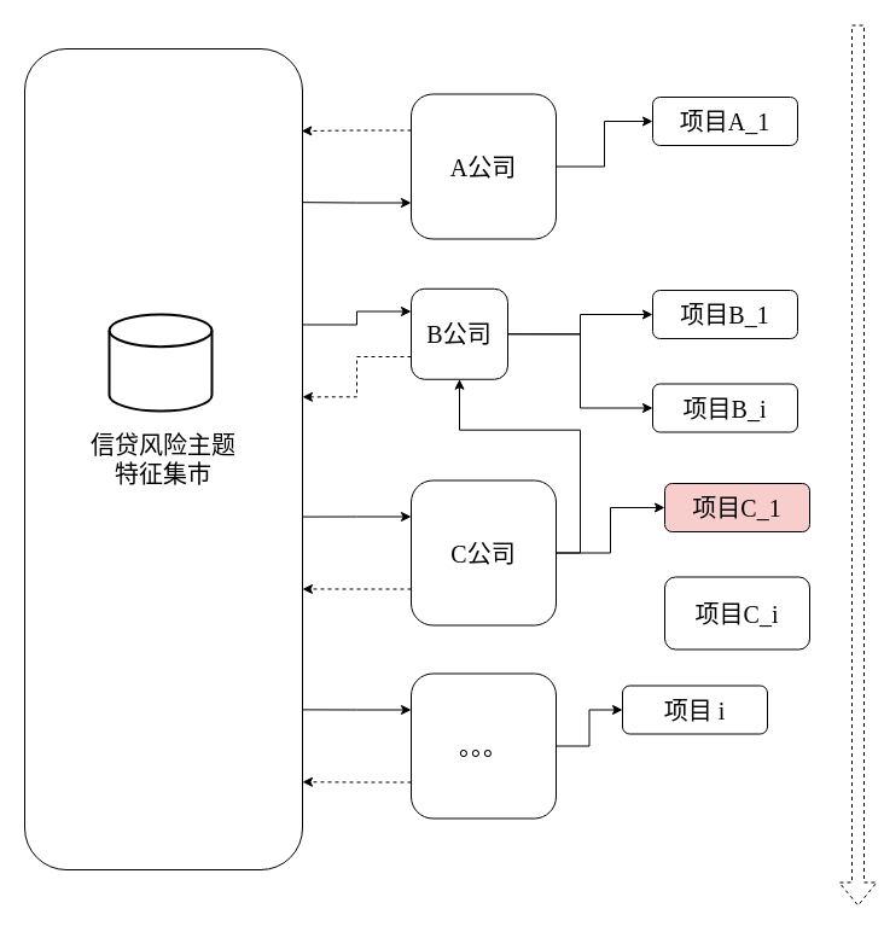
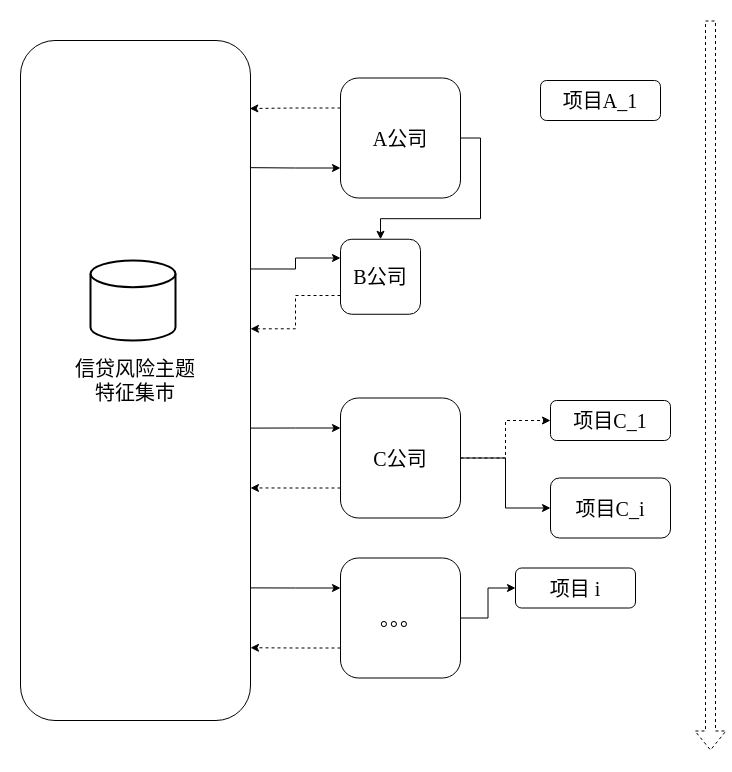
  <mxCell id="0" />
  <mxCell id="1" parent="0" />
  <mxCell id="2" value="信贷风险主题&lt;br&gt;特征集市" style="rounded=1;whiteSpace=wrap;html=1;fontFamily=Comic Sans MS;fontSize=20;align=center;horizontal=1;verticalAlign=middle;" vertex="1" parent="1"><mxGeometry x="20" y="40" width="230" height="680" as="geometry" /></mxCell>
  <mxCell id="3" value="" style="strokeWidth=2;html=1;shape=mxgraph.flowchart.database;whiteSpace=wrap;" vertex="1" parent="1"><mxGeometry x="90" y="260" width="85" height="80" as="geometry" /></mxCell>
- <mxCell id="4" style="edgeStyle=orthogonalEdgeStyle;rounded=0;orthogonalLoop=1;jettySize=auto;html=1;exitX=1;exitY=0.5;exitDx=0;exitDy=0;entryX=0;entryY=0.5;entryDx=0;entryDy=0;" edge="1" parent="1" source="7" target="22"><mxGeometry relative="1" as="geometry" /></mxCell>
+ <mxCell id="4" style="edgeStyle=orthogonalEdgeStyle;rounded=0;orthogonalLoop=1;jettySize=auto;html=1;exitX=1;exitY=0.5;exitDx=0;exitDy=0;" edge="1" parent="1" source="7" target="12"><mxGeometry relative="1" as="geometry" /></mxCell>
  <mxCell id="5" style="edgeStyle=orthogonalEdgeStyle;rounded=0;orthogonalLoop=1;jettySize=auto;html=1;exitX=0;exitY=0.25;exitDx=0;exitDy=0;entryX=0.997;entryY=0.1;entryDx=0;entryDy=0;entryPerimeter=0;dashed=1;" edge="1" parent="1" source="7" target="2"><mxGeometry relative="1" as="geometry" /></mxCell>
  <mxCell id="6" style="edgeStyle=orthogonalEdgeStyle;rounded=0;orthogonalLoop=1;jettySize=auto;html=1;exitX=0;exitY=0.75;exitDx=0;exitDy=0;entryX=0.999;entryY=0.187;entryDx=0;entryDy=0;entryPerimeter=0;endArrow=none;endFill=0;startArrow=classic;startFill=1;" edge="1" parent="1" source="7" target="2"><mxGeometry relative="1" as="geometry" /></mxCell>
  <mxCell id="7" value="A公司" style="rounded=1;whiteSpace=wrap;html=1;fontFamily=Comic Sans MS;fontSize=20;" vertex="1" parent="1"><mxGeometry x="340" y="77.5" width="120" height="120" as="geometry" /></mxCell>
- <mxCell id="8" style="edgeStyle=orthogonalEdgeStyle;rounded=0;orthogonalLoop=1;jettySize=auto;html=1;exitX=1;exitY=0.5;exitDx=0;exitDy=0;entryX=0;entryY=0.5;entryDx=0;entryDy=0;" edge="1" parent="1" source="12" target="26"><mxGeometry relative="1" as="geometry" /></mxCell>
- <mxCell id="9" style="edgeStyle=orthogonalEdgeStyle;rounded=0;orthogonalLoop=1;jettySize=auto;html=1;exitX=1;exitY=0.5;exitDx=0;exitDy=0;entryX=0;entryY=0.5;entryDx=0;entryDy=0;" edge="1" parent="1" source="12" target="27"><mxGeometry relative="1" as="geometry" /></mxCell>
  <mxCell id="10" style="edgeStyle=orthogonalEdgeStyle;rounded=0;orthogonalLoop=1;jettySize=auto;html=1;exitX=0;exitY=0.25;exitDx=0;exitDy=0;entryX=1;entryY=0.336;entryDx=0;entryDy=0;entryPerimeter=0;startArrow=classic;startFill=1;endArrow=none;endFill=0;" edge="1" parent="1" source="12" target="2"><mxGeometry relative="1" as="geometry" /></mxCell>
  <mxCell id="11" style="edgeStyle=orthogonalEdgeStyle;rounded=0;orthogonalLoop=1;jettySize=auto;html=1;exitX=0;exitY=0.75;exitDx=0;exitDy=0;entryX=1;entryY=0.424;entryDx=0;entryDy=0;entryPerimeter=0;dashed=1;" edge="1" parent="1" source="12" target="2"><mxGeometry relative="1" as="geometry" /></mxCell>
  <mxCell id="12" value="B公司" style="rounded=1;whiteSpace=wrap;html=1;fontFamily=Comic Sans MS;fontSize=20;" vertex="1" parent="1"><mxGeometry x="340" y="238.75" width="80" height="75" as="geometry" /></mxCell>
- <mxCell id="13" style="edgeStyle=orthogonalEdgeStyle;rounded=0;orthogonalLoop=1;jettySize=auto;html=1;exitX=1;exitY=0.5;exitDx=0;exitDy=0;entryX=0;entryY=0.5;entryDx=0;entryDy=0;" edge="1" parent="1" source="17" target="23"><mxGeometry relative="1" as="geometry" /></mxCell>
- <mxCell id="14" style="edgeStyle=orthogonalEdgeStyle;rounded=0;orthogonalLoop=1;jettySize=auto;html=1;exitX=1;exitY=0.5;exitDx=0;exitDy=0;" edge="1" parent="1" source="17" target="12"><mxGeometry relative="1" as="geometry" /></mxCell>
+ <mxCell id="13" style="edgeStyle=orthogonalEdgeStyle;rounded=0;orthogonalLoop=1;jettySize=auto;html=1;exitX=1;exitY=0.5;exitDx=0;exitDy=0;entryX=0;entryY=0.5;entryDx=0;entryDy=0;dashed=1;" edge="1" parent="1" source="17" target="23"><mxGeometry relative="1" as="geometry" /></mxCell>
+ <mxCell id="14" style="edgeStyle=orthogonalEdgeStyle;rounded=0;orthogonalLoop=1;jettySize=auto;html=1;exitX=1;exitY=0.5;exitDx=0;exitDy=0;entryX=0;entryY=0.5;entryDx=0;entryDy=0;" edge="1" parent="1" source="17" target="24"><mxGeometry relative="1" as="geometry" /></mxCell>
  <mxCell id="15" style="edgeStyle=orthogonalEdgeStyle;rounded=0;orthogonalLoop=1;jettySize=auto;html=1;exitX=0;exitY=0.25;exitDx=0;exitDy=0;entryX=1;entryY=0.57;entryDx=0;entryDy=0;entryPerimeter=0;startArrow=classic;startFill=1;endArrow=none;endFill=0;" edge="1" parent="1" source="17" target="2"><mxGeometry relative="1" as="geometry" /></mxCell>
  <mxCell id="16" style="edgeStyle=orthogonalEdgeStyle;rounded=0;orthogonalLoop=1;jettySize=auto;html=1;exitX=0;exitY=0.75;exitDx=0;exitDy=0;entryX=1;entryY=0.658;entryDx=0;entryDy=0;entryPerimeter=0;dashed=1;" edge="1" parent="1" source="17" target="2"><mxGeometry relative="1" as="geometry" /></mxCell>
  <mxCell id="17" value="C公司" style="rounded=1;whiteSpace=wrap;html=1;fontFamily=Comic Sans MS;fontSize=20;" vertex="1" parent="1"><mxGeometry x="340" y="397.5" width="120" height="120" as="geometry" /></mxCell>
  <mxCell id="18" style="edgeStyle=orthogonalEdgeStyle;rounded=0;orthogonalLoop=1;jettySize=auto;html=1;exitX=1;exitY=0.5;exitDx=0;exitDy=0;entryX=0;entryY=0.5;entryDx=0;entryDy=0;" edge="1" parent="1" source="21" target="25"><mxGeometry relative="1" as="geometry" /></mxCell>
  <mxCell id="19" style="edgeStyle=orthogonalEdgeStyle;rounded=0;orthogonalLoop=1;jettySize=auto;html=1;exitX=0;exitY=0.25;exitDx=0;exitDy=0;entryX=1;entryY=0.805;entryDx=0;entryDy=0;entryPerimeter=0;startArrow=classic;startFill=1;endArrow=none;endFill=0;" edge="1" parent="1" source="21" target="2"><mxGeometry relative="1" as="geometry" /></mxCell>
  <mxCell id="20" style="edgeStyle=orthogonalEdgeStyle;rounded=0;orthogonalLoop=1;jettySize=auto;html=1;exitX=0;exitY=0.75;exitDx=0;exitDy=0;entryX=1;entryY=0.893;entryDx=0;entryDy=0;entryPerimeter=0;dashed=1;" edge="1" parent="1" source="21" target="2"><mxGeometry relative="1" as="geometry" /></mxCell>
  <mxCell id="21" value="。。。" style="rounded=1;whiteSpace=wrap;html=1;fontFamily=Comic Sans MS;fontSize=20;" vertex="1" parent="1"><mxGeometry x="340" y="557.5" width="120" height="120" as="geometry" /></mxCell>
  <mxCell id="22" value="项目A_1" style="rounded=1;whiteSpace=wrap;html=1;fontFamily=Comic Sans MS;fontSize=20;" vertex="1" parent="1"><mxGeometry x="540" y="80" width="120" height="40" as="geometry" /></mxCell>
- <mxCell id="23" value="项目C_1" style="rounded=1;whiteSpace=wrap;html=1;fontFamily=Comic Sans MS;fontSize=20;fillColor=#f8cecc;" vertex="1" parent="1"><mxGeometry x="550" y="400" width="120" height="40" as="geometry" /></mxCell>
+ <mxCell id="23" value="项目C_1" style="rounded=1;whiteSpace=wrap;html=1;fontFamily=Comic Sans MS;fontSize=20;" vertex="1" parent="1"><mxGeometry x="550" y="400" width="120" height="40" as="geometry" /></mxCell>
  <mxCell id="24" value="项目C_i" style="rounded=1;whiteSpace=wrap;html=1;fontFamily=Comic Sans MS;fontSize=20;" vertex="1" parent="1"><mxGeometry x="550" y="477.5" width="120" height="60" as="geometry" /></mxCell>
  <mxCell id="25" value="项目 i" style="rounded=1;whiteSpace=wrap;html=1;fontFamily=Comic Sans MS;fontSize=20;" vertex="1" parent="1"><mxGeometry x="515" y="567.5" width="120" height="40" as="geometry" /></mxCell>
- <mxCell id="26" value="项目B_1" style="rounded=1;whiteSpace=wrap;html=1;fontFamily=Comic Sans MS;fontSize=20;" vertex="1" parent="1"><mxGeometry x="540" y="240" width="120" height="40" as="geometry" /></mxCell>
- <mxCell id="27" value="项目B_i" style="rounded=1;whiteSpace=wrap;html=1;fontFamily=Comic Sans MS;fontSize=20;" vertex="1" parent="1"><mxGeometry x="540" y="317.5" width="120" height="40" as="geometry" /></mxCell>
  <mxCell id="28" value="" style="shape=flexArrow;endArrow=classic;html=1;rounded=0;dashed=1;" edge="1" parent="1"><mxGeometry width="50" height="50" relative="1" as="geometry"><mxPoint x="710" y="20" as="sourcePoint" /><mxPoint x="710" y="750" as="targetPoint" /></mxGeometry></mxCell>
